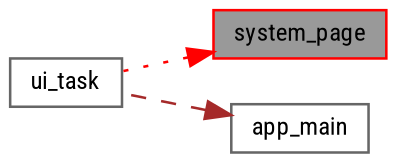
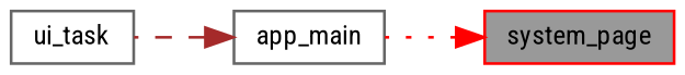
  digraph {
    fontname="Roboto Condensed"
    rankdir=RL
    node [color=gray40 fillcolor=white fontname="Roboto Condensed" fontsize=10 shape=box style=filled]
    edge [dir=back fontname="Roboto Condensed" fontsize=10 labelfontname=Helvetica labelfontsize=10]
    n1 [color=red fillcolor=grey60 fontcolor=black height=0.2 label=system_page width=0.4]
    n2 [height=0.2 label=ui_task width=0.4]
    n3 [height=0.2 label=app_main width=0.4]
-   n1 -> n2 [color=red style=dotted]
+   n1 -> n3 [color=red style=dotted]
    n3 -> n2 [color=brown style=dashed]
  }
